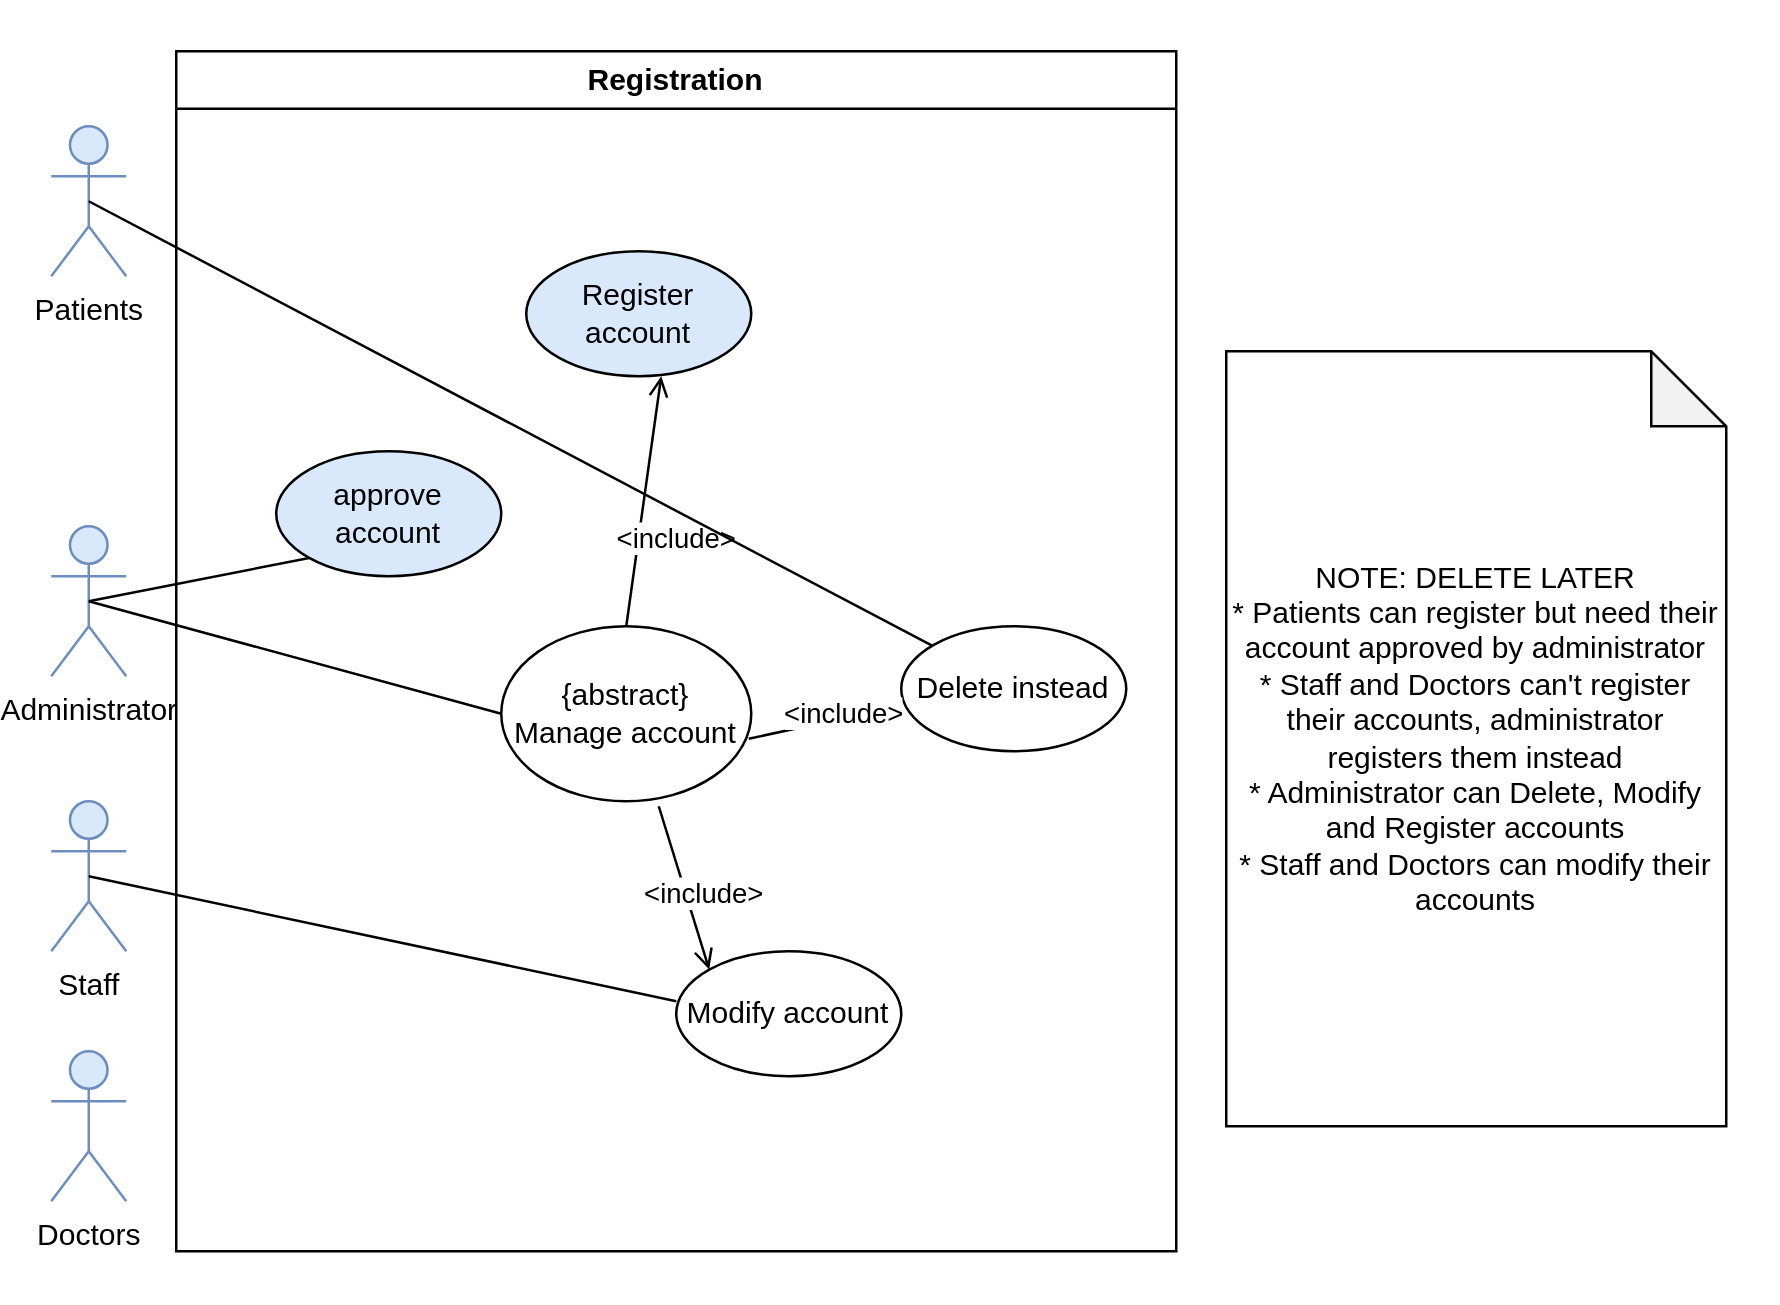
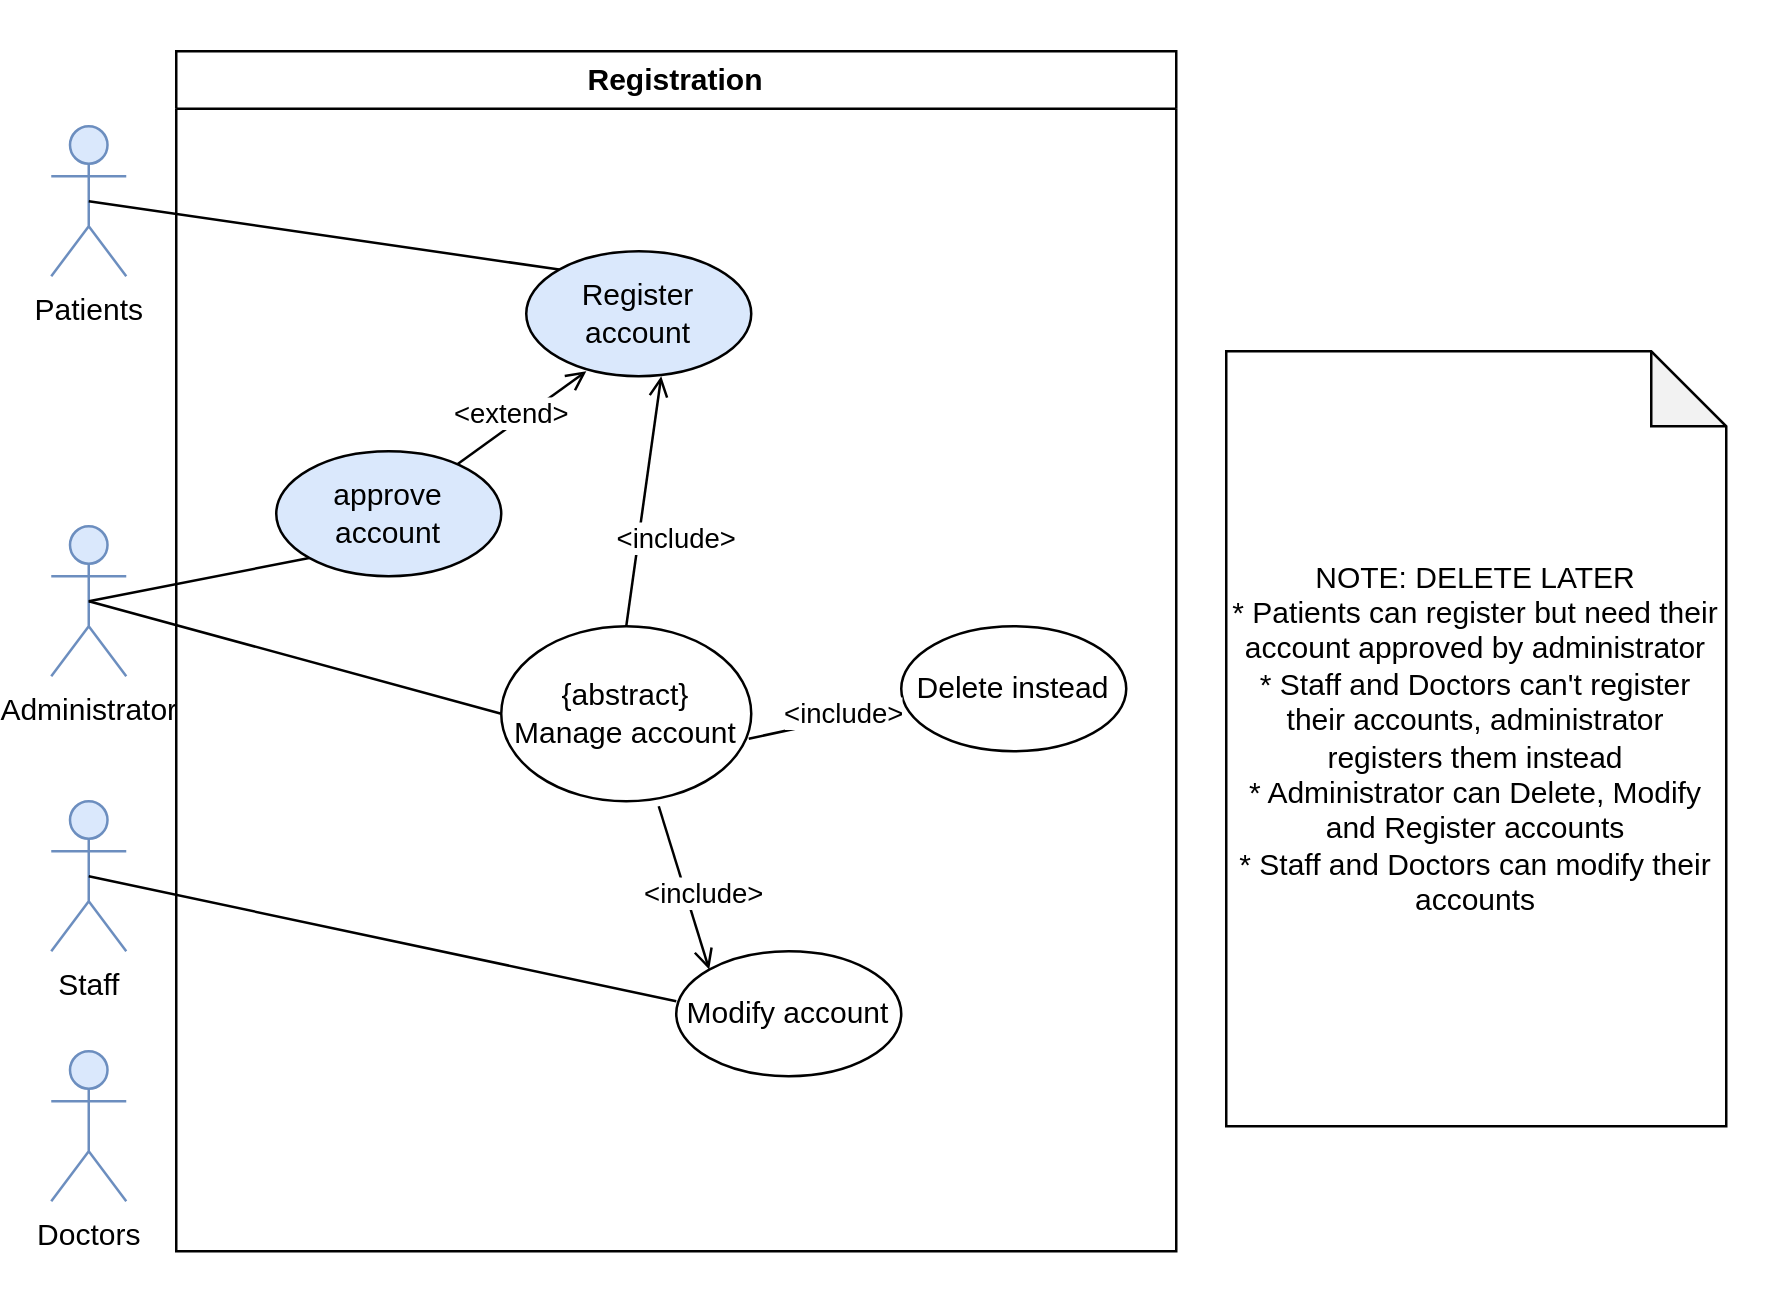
  <mxCell id="0" />
  <mxCell id="1" parent="0" />
  <mxCell id="2" value="Staff" style="shape=umlActor;verticalLabelPosition=bottom;verticalAlign=top;html=1;outlineConnect=0;fillColor=#dae8fc;strokeColor=#6c8ebf;" vertex="1" parent="1"><mxGeometry x="20" y="320" width="30" height="60" as="geometry" /></mxCell>
  <mxCell id="3" value="Administrator" style="shape=umlActor;verticalLabelPosition=bottom;verticalAlign=top;html=1;outlineConnect=0;fillColor=#dae8fc;strokeColor=#6c8ebf;" vertex="1" parent="1"><mxGeometry x="20" y="210" width="30" height="60" as="geometry" /></mxCell>
  <mxCell id="4" value="Patients" style="shape=umlActor;verticalLabelPosition=bottom;verticalAlign=top;html=1;outlineConnect=0;fillColor=#dae8fc;strokeColor=#6c8ebf;" vertex="1" parent="1"><mxGeometry x="20" y="50" width="30" height="60" as="geometry" /></mxCell>
  <mxCell id="5" value="Doctors" style="shape=umlActor;verticalLabelPosition=bottom;verticalAlign=top;html=1;outlineConnect=0;fillColor=#dae8fc;strokeColor=#6c8ebf;" vertex="1" parent="1"><mxGeometry x="20" y="420" width="30" height="60" as="geometry" /></mxCell>
  <mxCell id="6" value="approve account" style="ellipse;whiteSpace=wrap;html=1;fillColor=#dae8fc;" vertex="1" parent="1"><mxGeometry x="110" y="180" width="90" height="50" as="geometry" /></mxCell>
  <mxCell id="7" value="Register account" style="ellipse;whiteSpace=wrap;html=1;fillColor=#dae8fc;" vertex="1" parent="1"><mxGeometry x="210" y="100" width="90" height="50" as="geometry" /></mxCell>
  <mxCell id="8" value="{abstract}&lt;br&gt;Manage account" style="ellipse;whiteSpace=wrap;html=1;" vertex="1" parent="1"><mxGeometry x="200" y="250" width="100" height="70" as="geometry" /></mxCell>
  <mxCell id="9" value="Delete instead" style="ellipse;whiteSpace=wrap;html=1;" vertex="1" parent="1"><mxGeometry x="360" y="250" width="90" height="50" as="geometry" /></mxCell>
  <mxCell id="10" value="Modify account" style="ellipse;whiteSpace=wrap;html=1;" vertex="1" parent="1"><mxGeometry x="270" y="380" width="90" height="50" as="geometry" /></mxCell>
  <mxCell id="11" value="" style="endArrow=none;html=1;rounded=0;exitX=0.5;exitY=0.5;exitDx=0;exitDy=0;exitPerimeter=0;entryX=0;entryY=0.5;entryDx=0;entryDy=0;" edge="1" parent="1" target="8"><mxGeometry width="50" height="50" relative="1" as="geometry"><mxPoint x="35" y="240" as="sourcePoint" /><mxPoint x="408" y="75" as="targetPoint" /></mxGeometry></mxCell>
  <mxCell id="12" value="" style="endArrow=open;html=1;rounded=0;exitX=0.99;exitY=0.643;exitDx=0;exitDy=0;endFill=0;exitPerimeter=0;entryX=-0.011;entryY=0.64;entryDx=0;entryDy=0;entryPerimeter=0;" edge="1" parent="1" target="9"><mxGeometry width="50" height="50" relative="1" as="geometry"><mxPoint x="299" y="295" as="sourcePoint" /><mxPoint x="351" y="253" as="targetPoint" /></mxGeometry></mxCell>
  <mxCell id="13" value="&amp;lt;include&amp;gt;" style="edgeLabel;html=1;align=center;verticalAlign=middle;resizable=0;points=[];" vertex="1" connectable="0" parent="12"><mxGeometry x="-0.349" y="4" relative="1" as="geometry"><mxPoint x="19" y="-2" as="offset" /></mxGeometry></mxCell>
  <mxCell id="14" value="" style="endArrow=open;html=1;rounded=0;exitX=0.63;exitY=1.029;exitDx=0;exitDy=0;endFill=0;exitPerimeter=0;entryX=0;entryY=0;entryDx=0;entryDy=0;" edge="1" parent="1" target="10"><mxGeometry width="50" height="50" relative="1" as="geometry"><mxPoint x="263" y="322" as="sourcePoint" /><mxPoint x="347" y="371" as="targetPoint" /></mxGeometry></mxCell>
  <mxCell id="15" value="&amp;lt;include&amp;gt;" style="edgeLabel;html=1;align=center;verticalAlign=middle;resizable=0;points=[];" vertex="1" connectable="0" parent="14"><mxGeometry x="-0.349" y="4" relative="1" as="geometry"><mxPoint x="7" y="15" as="offset" /></mxGeometry></mxCell>
  <mxCell id="16" value="" style="endArrow=open;html=1;rounded=0;exitX=0.5;exitY=0;exitDx=0;exitDy=0;endFill=0;entryX=0.6;entryY=1;entryDx=0;entryDy=0;entryPerimeter=0;" edge="1" parent="1" target="7"><mxGeometry width="50" height="50" relative="1" as="geometry"><mxPoint x="250" y="250" as="sourcePoint" /><mxPoint x="330" y="200" as="targetPoint" /></mxGeometry></mxCell>
  <mxCell id="17" value="&amp;lt;include&amp;gt;" style="edgeLabel;html=1;align=center;verticalAlign=middle;resizable=0;points=[];" vertex="1" connectable="0" parent="16"><mxGeometry x="-0.349" y="4" relative="1" as="geometry"><mxPoint x="19" y="-2" as="offset" /></mxGeometry></mxCell>
- <mxCell id="18" value="" style="endArrow=none;html=1;rounded=0;exitX=0.5;exitY=0.5;exitDx=0;exitDy=0;exitPerimeter=0;" edge="1" parent="1" source="4" target="9"><mxGeometry width="50" height="50" relative="1" as="geometry"><mxPoint x="70" y="410" as="sourcePoint" /><mxPoint x="448" y="-57" as="targetPoint" /></mxGeometry></mxCell>
+ <mxCell id="18" value="" style="endArrow=none;html=1;rounded=0;entryX=0;entryY=0;entryDx=0;entryDy=0;exitX=0.5;exitY=0.5;exitDx=0;exitDy=0;exitPerimeter=0;" edge="1" parent="1" source="4" target="7"><mxGeometry width="50" height="50" relative="1" as="geometry"><mxPoint x="70" y="410" as="sourcePoint" /><mxPoint x="448" y="-57" as="targetPoint" /></mxGeometry></mxCell>
  <mxCell id="19" value="" style="endArrow=none;html=1;rounded=0;exitX=0.5;exitY=0.5;exitDx=0;exitDy=0;exitPerimeter=0;entryX=0;entryY=1;entryDx=0;entryDy=0;" edge="1" parent="1" target="6"><mxGeometry width="50" height="50" relative="1" as="geometry"><mxPoint x="35" y="240" as="sourcePoint" /><mxPoint x="318" y="-18" as="targetPoint" /></mxGeometry></mxCell>
+ <mxCell id="20" value="" style="endArrow=none;html=1;rounded=0;exitX=0.267;exitY=0.96;exitDx=0;exitDy=0;endFill=0;startArrow=open;startFill=0;exitPerimeter=0;" edge="1" parent="1" source="7" target="6"><mxGeometry width="50" height="50" relative="1" as="geometry"><mxPoint x="275" y="190" as="sourcePoint" /><mxPoint x="190" y="193" as="targetPoint" /></mxGeometry></mxCell>
+ <mxCell id="21" value="&amp;lt;extend&amp;gt;" style="edgeLabel;html=1;align=center;verticalAlign=middle;resizable=0;points=[];" vertex="1" connectable="0" parent="20"><mxGeometry x="0.121" y="-2" relative="1" as="geometry"><mxPoint y="-3" as="offset" /></mxGeometry></mxCell>
  <mxCell id="22" value="" style="endArrow=none;html=1;rounded=0;exitX=0.5;exitY=0.5;exitDx=0;exitDy=0;exitPerimeter=0;" edge="1" parent="1" source="2"><mxGeometry width="50" height="50" relative="1" as="geometry"><mxPoint x="0" y="70" as="sourcePoint" /><mxPoint x="270" y="400" as="targetPoint" /></mxGeometry></mxCell>
  <mxCell id="23" value="Registration" style="swimlane;whiteSpace=wrap;html=1;" vertex="1" parent="1"><mxGeometry x="70" y="20" width="400" height="480" as="geometry" /></mxCell>
  <mxCell id="24" value="NOTE: DELETE LATER&lt;br&gt;* Patients can register but need their account approved by administrator&lt;br&gt;* Staff and Doctors can't register their accounts, administrator registers them instead&lt;br&gt;* Administrator can Delete, Modify and Register accounts&lt;br&gt;* Staff and Doctors can modify their accounts" style="shape=note;whiteSpace=wrap;html=1;backgroundOutline=1;darkOpacity=0.05;" vertex="1" parent="1"><mxGeometry x="490" y="140" width="200" height="310" as="geometry" /></mxCell>
